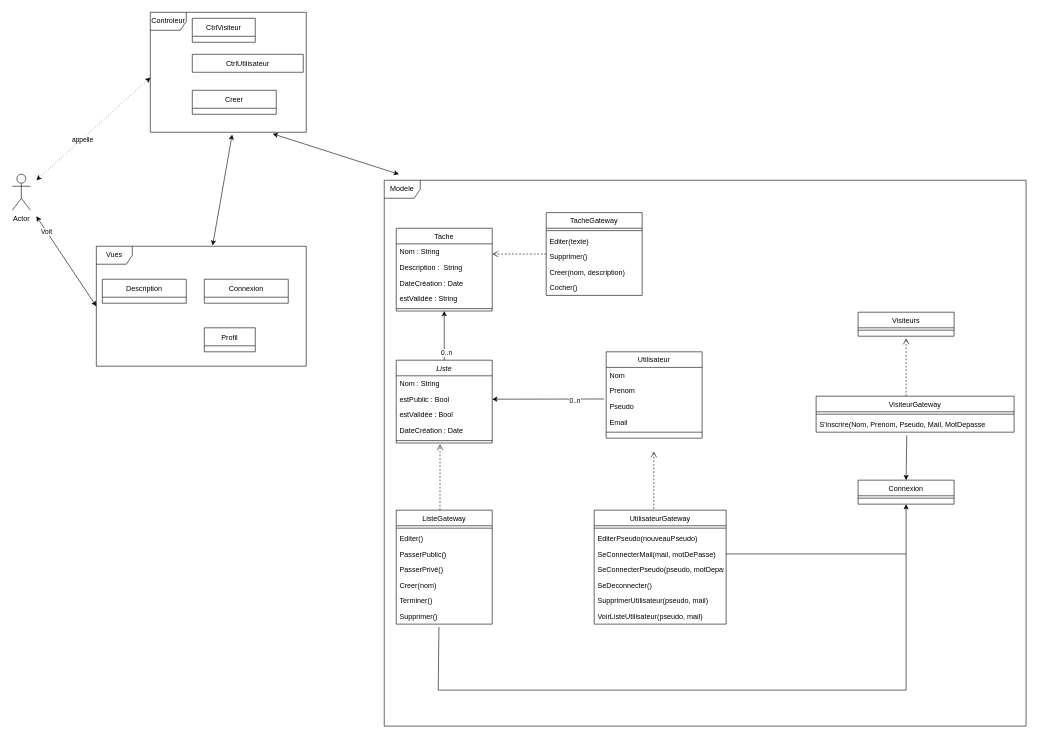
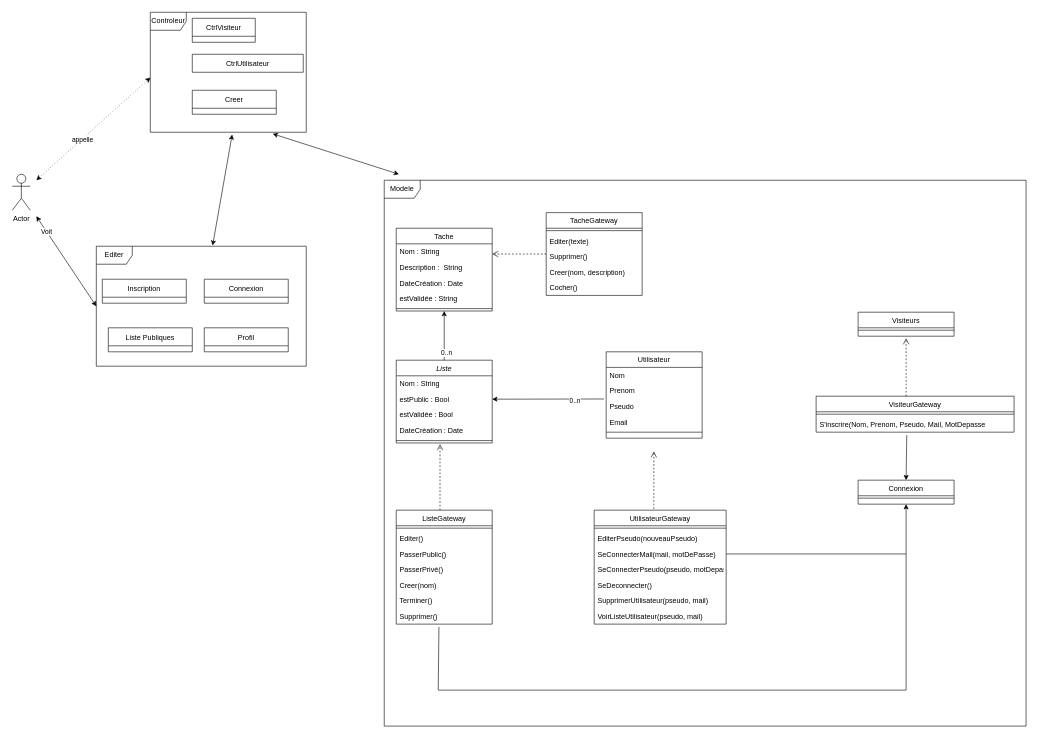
  <mxCell id="0" />
  <mxCell id="1" parent="0" />
  <mxCell id="2" value="Visiteurs" style="swimlane;fontStyle=0;align=center;verticalAlign=top;childLayout=stackLayout;horizontal=1;startSize=26;horizontalStack=0;resizeParent=1;resizeLast=0;collapsible=1;marginBottom=0;rounded=0;shadow=0;strokeWidth=1;" vertex="1" parent="1"><mxGeometry x="1430" y="520" width="160" height="40" as="geometry"><mxRectangle x="340" y="380" width="170" height="26" as="alternateBounds" /></mxGeometry></mxCell>
  <mxCell id="3" value="" style="line;html=1;strokeWidth=1;align=left;verticalAlign=middle;spacingTop=-1;spacingLeft=3;spacingRight=3;rotatable=0;labelPosition=right;points=[];portConstraint=eastwest;" vertex="1" parent="2"><mxGeometry y="26" width="160" height="8" as="geometry" /></mxCell>
  <mxCell id="4" value="Liste" style="swimlane;fontStyle=2;align=center;verticalAlign=top;childLayout=stackLayout;horizontal=1;startSize=26;horizontalStack=0;resizeParent=1;resizeLast=0;collapsible=1;marginBottom=0;rounded=0;shadow=0;strokeWidth=1;" vertex="1" parent="1"><mxGeometry x="660" y="600" width="160" height="138" as="geometry"><mxRectangle x="230" y="140" width="160" height="26" as="alternateBounds" /></mxGeometry></mxCell>
  <mxCell id="5" value="Nom : String" style="text;align=left;verticalAlign=top;spacingLeft=4;spacingRight=4;overflow=hidden;rotatable=0;points=[[0,0.5],[1,0.5]];portConstraint=eastwest;" vertex="1" parent="4"><mxGeometry y="26" width="160" height="26" as="geometry" /></mxCell>
  <mxCell id="6" value="estPublic : Bool" style="text;align=left;verticalAlign=top;spacingLeft=4;spacingRight=4;overflow=hidden;rotatable=0;points=[[0,0.5],[1,0.5]];portConstraint=eastwest;" vertex="1" parent="4"><mxGeometry y="52" width="160" height="26" as="geometry" /></mxCell>
  <mxCell id="7" value="estValidée : Bool" style="text;align=left;verticalAlign=top;spacingLeft=4;spacingRight=4;overflow=hidden;rotatable=0;points=[[0,0.5],[1,0.5]];portConstraint=eastwest;" vertex="1" parent="4"><mxGeometry y="78" width="160" height="26" as="geometry" /></mxCell>
  <mxCell id="8" value="DateCréation : Date" style="text;align=left;verticalAlign=top;spacingLeft=4;spacingRight=4;overflow=hidden;rotatable=0;points=[[0,0.5],[1,0.5]];portConstraint=eastwest;" vertex="1" parent="4"><mxGeometry y="104" width="160" height="26" as="geometry" /></mxCell>
  <mxCell id="9" value="" style="line;html=1;strokeWidth=1;align=left;verticalAlign=middle;spacingTop=-1;spacingLeft=3;spacingRight=3;rotatable=0;labelPosition=right;points=[];portConstraint=eastwest;" vertex="1" parent="4"><mxGeometry y="130" width="160" height="8" as="geometry" /></mxCell>
  <mxCell id="10" value="Utilisateur" style="swimlane;fontStyle=0;align=center;verticalAlign=top;childLayout=stackLayout;horizontal=1;startSize=26;horizontalStack=0;resizeParent=1;resizeLast=0;collapsible=1;marginBottom=0;rounded=0;shadow=0;strokeWidth=1;" vertex="1" parent="1"><mxGeometry x="1010" y="586" width="160" height="144" as="geometry"><mxRectangle x="130" y="380" width="160" height="26" as="alternateBounds" /></mxGeometry></mxCell>
  <mxCell id="11" value="Nom" style="text;align=left;verticalAlign=top;spacingLeft=4;spacingRight=4;overflow=hidden;rotatable=0;points=[[0,0.5],[1,0.5]];portConstraint=eastwest;" vertex="1" parent="10"><mxGeometry y="26" width="160" height="26" as="geometry" /></mxCell>
  <mxCell id="12" value="Prenom" style="text;align=left;verticalAlign=top;spacingLeft=4;spacingRight=4;overflow=hidden;rotatable=0;points=[[0,0.5],[1,0.5]];portConstraint=eastwest;rounded=0;shadow=0;html=0;" vertex="1" parent="10"><mxGeometry y="52" width="160" height="26" as="geometry" /></mxCell>
  <mxCell id="13" value="Pseudo" style="text;align=left;verticalAlign=top;spacingLeft=4;spacingRight=4;overflow=hidden;rotatable=0;points=[[0,0.5],[1,0.5]];portConstraint=eastwest;" vertex="1" parent="10"><mxGeometry y="78" width="160" height="26" as="geometry" /></mxCell>
  <mxCell id="14" value="Email" style="text;align=left;verticalAlign=top;spacingLeft=4;spacingRight=4;overflow=hidden;rotatable=0;points=[[0,0.5],[1,0.5]];portConstraint=eastwest;rounded=0;shadow=0;html=0;" vertex="1" parent="10"><mxGeometry y="104" width="160" height="26" as="geometry" /></mxCell>
  <mxCell id="15" value="" style="line;html=1;strokeWidth=1;align=left;verticalAlign=middle;spacingTop=-1;spacingLeft=3;spacingRight=3;rotatable=0;labelPosition=right;points=[];portConstraint=eastwest;" vertex="1" parent="10"><mxGeometry y="130" width="160" height="8" as="geometry" /></mxCell>
  <mxCell id="16" value="&#10;" style="text;align=left;verticalAlign=top;spacingLeft=4;spacingRight=4;overflow=hidden;rotatable=0;points=[[0,0.5],[1,0.5]];portConstraint=eastwest;" vertex="1" parent="10"><mxGeometry y="138" width="160" height="2" as="geometry" /></mxCell>
  <mxCell id="17" value="Tache" style="swimlane;fontStyle=0;align=center;verticalAlign=top;childLayout=stackLayout;horizontal=1;startSize=26;horizontalStack=0;resizeParent=1;resizeLast=0;collapsible=1;marginBottom=0;rounded=0;shadow=0;strokeWidth=1;" vertex="1" parent="1"><mxGeometry x="660" y="380" width="160" height="138" as="geometry"><mxRectangle x="340" y="380" width="170" height="26" as="alternateBounds" /></mxGeometry></mxCell>
  <mxCell id="18" value="Nom : String" style="text;align=left;verticalAlign=top;spacingLeft=4;spacingRight=4;overflow=hidden;rotatable=0;points=[[0,0.5],[1,0.5]];portConstraint=eastwest;" vertex="1" parent="17"><mxGeometry y="26" width="160" height="26" as="geometry" /></mxCell>
  <mxCell id="19" value="Description :  String" style="text;align=left;verticalAlign=top;spacingLeft=4;spacingRight=4;overflow=hidden;rotatable=0;points=[[0,0.5],[1,0.5]];portConstraint=eastwest;" vertex="1" parent="17"><mxGeometry y="52" width="160" height="26" as="geometry" /></mxCell>
  <mxCell id="20" value="DateCréation : Date" style="text;align=left;verticalAlign=top;spacingLeft=4;spacingRight=4;overflow=hidden;rotatable=0;points=[[0,0.5],[1,0.5]];portConstraint=eastwest;" vertex="1" parent="17"><mxGeometry y="78" width="160" height="26" as="geometry" /></mxCell>
  <mxCell id="21" value="estValidée : String" style="text;align=left;verticalAlign=top;spacingLeft=4;spacingRight=4;overflow=hidden;rotatable=0;points=[[0,0.5],[1,0.5]];portConstraint=eastwest;" vertex="1" parent="17"><mxGeometry y="104" width="160" height="26" as="geometry" /></mxCell>
  <mxCell id="22" value="" style="line;html=1;strokeWidth=1;align=left;verticalAlign=middle;spacingTop=-1;spacingLeft=3;spacingRight=3;rotatable=0;labelPosition=right;points=[];portConstraint=eastwest;" vertex="1" parent="17"><mxGeometry y="130" width="160" height="8" as="geometry" /></mxCell>
  <mxCell id="23" value="" style="endArrow=classic;html=1;rounded=0;exitX=0.5;exitY=0;exitDx=0;exitDy=0;entryX=0.5;entryY=1;entryDx=0;entryDy=0;" edge="1" parent="1" source="4" target="17"><mxGeometry width="50" height="50" relative="1" as="geometry"><mxPoint x="900" y="650" as="sourcePoint" /><mxPoint x="780" y="560" as="targetPoint" /></mxGeometry></mxCell>
  <mxCell id="24" value="0..n" style="edgeLabel;html=1;align=center;verticalAlign=middle;resizable=0;points=[];" vertex="1" connectable="0" parent="23"><mxGeometry x="-0.687" y="-3" relative="1" as="geometry"><mxPoint as="offset" /></mxGeometry></mxCell>
  <mxCell id="25" value="" style="endArrow=classic;html=1;rounded=0;entryX=1;entryY=0.5;entryDx=0;entryDy=0;exitX=-0.022;exitY=0.025;exitDx=0;exitDy=0;exitPerimeter=0;" edge="1" parent="1" source="13" target="6"><mxGeometry width="50" height="50" relative="1" as="geometry"><mxPoint x="1000" y="670" as="sourcePoint" /><mxPoint x="1010" y="670" as="targetPoint" /></mxGeometry></mxCell>
  <mxCell id="26" value="0..n" style="edgeLabel;html=1;align=center;verticalAlign=middle;resizable=0;points=[];" vertex="1" connectable="0" parent="25"><mxGeometry x="-0.474" y="3" relative="1" as="geometry"><mxPoint as="offset" /></mxGeometry></mxCell>
  <mxCell id="27" value="TacheGateway" style="swimlane;fontStyle=0;align=center;verticalAlign=top;childLayout=stackLayout;horizontal=1;startSize=26;horizontalStack=0;resizeParent=1;resizeLast=0;collapsible=1;marginBottom=0;rounded=0;shadow=0;strokeWidth=1;" vertex="1" parent="1"><mxGeometry x="910" y="354" width="160" height="138" as="geometry"><mxRectangle x="340" y="380" width="170" height="26" as="alternateBounds" /></mxGeometry></mxCell>
  <mxCell id="28" value="" style="line;html=1;strokeWidth=1;align=left;verticalAlign=middle;spacingTop=-1;spacingLeft=3;spacingRight=3;rotatable=0;labelPosition=right;points=[];portConstraint=eastwest;" vertex="1" parent="27"><mxGeometry y="26" width="160" height="8" as="geometry" /></mxCell>
  <mxCell id="29" value="Editer(texte)" style="text;align=left;verticalAlign=top;spacingLeft=4;spacingRight=4;overflow=hidden;rotatable=0;points=[[0,0.5],[1,0.5]];portConstraint=eastwest;" vertex="1" parent="27"><mxGeometry y="34" width="160" height="26" as="geometry" /></mxCell>
  <mxCell id="30" value="Supprimer()" style="text;align=left;verticalAlign=top;spacingLeft=4;spacingRight=4;overflow=hidden;rotatable=0;points=[[0,0.5],[1,0.5]];portConstraint=eastwest;" vertex="1" parent="27"><mxGeometry y="60" width="160" height="26" as="geometry" /></mxCell>
  <mxCell id="31" value="Creer(nom, description)" style="text;align=left;verticalAlign=top;spacingLeft=4;spacingRight=4;overflow=hidden;rotatable=0;points=[[0,0.5],[1,0.5]];portConstraint=eastwest;" vertex="1" parent="27"><mxGeometry y="86" width="160" height="26" as="geometry" /></mxCell>
  <mxCell id="32" value="Cocher()" style="text;align=left;verticalAlign=top;spacingLeft=4;spacingRight=4;overflow=hidden;rotatable=0;points=[[0,0.5],[1,0.5]];portConstraint=eastwest;" vertex="1" parent="27"><mxGeometry y="112" width="160" height="26" as="geometry" /></mxCell>
  <mxCell id="33" value="" style="html=1;verticalAlign=bottom;endArrow=open;dashed=1;endSize=8;rounded=0;exitX=0;exitY=0.5;exitDx=0;exitDy=0;" edge="1" parent="1" source="27"><mxGeometry relative="1" as="geometry"><mxPoint x="900" y="430" as="sourcePoint" /><mxPoint x="820" y="423" as="targetPoint" /></mxGeometry></mxCell>
  <mxCell id="34" value="ListeGateway" style="swimlane;fontStyle=0;align=center;verticalAlign=top;childLayout=stackLayout;horizontal=1;startSize=26;horizontalStack=0;resizeParent=1;resizeLast=0;collapsible=1;marginBottom=0;rounded=0;shadow=0;strokeWidth=1;" vertex="1" parent="1"><mxGeometry x="660" y="850" width="160" height="190" as="geometry"><mxRectangle x="340" y="380" width="170" height="26" as="alternateBounds" /></mxGeometry></mxCell>
  <mxCell id="35" value="" style="line;html=1;strokeWidth=1;align=left;verticalAlign=middle;spacingTop=-1;spacingLeft=3;spacingRight=3;rotatable=0;labelPosition=right;points=[];portConstraint=eastwest;" vertex="1" parent="34"><mxGeometry y="26" width="160" height="8" as="geometry" /></mxCell>
  <mxCell id="36" value="Editer()" style="text;align=left;verticalAlign=top;spacingLeft=4;spacingRight=4;overflow=hidden;rotatable=0;points=[[0,0.5],[1,0.5]];portConstraint=eastwest;" vertex="1" parent="34"><mxGeometry y="34" width="160" height="26" as="geometry" /></mxCell>
  <mxCell id="37" value="PasserPublic()" style="text;align=left;verticalAlign=top;spacingLeft=4;spacingRight=4;overflow=hidden;rotatable=0;points=[[0,0.5],[1,0.5]];portConstraint=eastwest;" vertex="1" parent="34"><mxGeometry y="60" width="160" height="26" as="geometry" /></mxCell>
  <mxCell id="38" value="PasserPrivé()" style="text;align=left;verticalAlign=top;spacingLeft=4;spacingRight=4;overflow=hidden;rotatable=0;points=[[0,0.5],[1,0.5]];portConstraint=eastwest;" vertex="1" parent="34"><mxGeometry y="86" width="160" height="26" as="geometry" /></mxCell>
  <mxCell id="39" value="Creer(nom)" style="text;align=left;verticalAlign=top;spacingLeft=4;spacingRight=4;overflow=hidden;rotatable=0;points=[[0,0.5],[1,0.5]];portConstraint=eastwest;" vertex="1" parent="34"><mxGeometry y="112" width="160" height="26" as="geometry" /></mxCell>
  <mxCell id="40" value="Terminer()" style="text;align=left;verticalAlign=top;spacingLeft=4;spacingRight=4;overflow=hidden;rotatable=0;points=[[0,0.5],[1,0.5]];portConstraint=eastwest;" vertex="1" parent="34"><mxGeometry y="138" width="160" height="26" as="geometry" /></mxCell>
  <mxCell id="41" value="Supprimer()" style="text;align=left;verticalAlign=top;spacingLeft=4;spacingRight=4;overflow=hidden;rotatable=0;points=[[0,0.5],[1,0.5]];portConstraint=eastwest;" vertex="1" parent="34"><mxGeometry y="164" width="160" height="26" as="geometry" /></mxCell>
  <mxCell id="42" value="" style="html=1;verticalAlign=bottom;endArrow=open;dashed=1;endSize=8;rounded=0;exitX=0.456;exitY=0;exitDx=0;exitDy=0;exitPerimeter=0;" edge="1" parent="1" source="34"><mxGeometry relative="1" as="geometry"><mxPoint x="910" y="830" as="sourcePoint" /><mxPoint x="733" y="740" as="targetPoint" /></mxGeometry></mxCell>
  <mxCell id="43" value="UtilisateurGateway" style="swimlane;fontStyle=0;align=center;verticalAlign=top;childLayout=stackLayout;horizontal=1;startSize=26;horizontalStack=0;resizeParent=1;resizeLast=0;collapsible=1;marginBottom=0;rounded=0;shadow=0;strokeWidth=1;" vertex="1" parent="1"><mxGeometry x="990" y="850" width="220" height="190" as="geometry"><mxRectangle x="340" y="380" width="170" height="26" as="alternateBounds" /></mxGeometry></mxCell>
  <mxCell id="44" value="" style="line;html=1;strokeWidth=1;align=left;verticalAlign=middle;spacingTop=-1;spacingLeft=3;spacingRight=3;rotatable=0;labelPosition=right;points=[];portConstraint=eastwest;" vertex="1" parent="43"><mxGeometry y="26" width="220" height="8" as="geometry" /></mxCell>
  <mxCell id="45" value="EditerPseudo(nouveauPseudo)" style="text;align=left;verticalAlign=top;spacingLeft=4;spacingRight=4;overflow=hidden;rotatable=0;points=[[0,0.5],[1,0.5]];portConstraint=eastwest;" vertex="1" parent="43"><mxGeometry y="34" width="220" height="26" as="geometry" /></mxCell>
  <mxCell id="46" value="SeConnecterMail(mail, motDePasse)" style="text;align=left;verticalAlign=top;spacingLeft=4;spacingRight=4;overflow=hidden;rotatable=0;points=[[0,0.5],[1,0.5]];portConstraint=eastwest;" vertex="1" parent="43"><mxGeometry y="60" width="220" height="26" as="geometry" /></mxCell>
  <mxCell id="47" value="SeConnecterPseudo(pseudo, motDepasse)" style="text;align=left;verticalAlign=top;spacingLeft=4;spacingRight=4;overflow=hidden;rotatable=0;points=[[0,0.5],[1,0.5]];portConstraint=eastwest;" vertex="1" parent="43"><mxGeometry y="86" width="220" height="26" as="geometry" /></mxCell>
  <mxCell id="48" value="SeDeconnecter()" style="text;align=left;verticalAlign=top;spacingLeft=4;spacingRight=4;overflow=hidden;rotatable=0;points=[[0,0.5],[1,0.5]];portConstraint=eastwest;" vertex="1" parent="43"><mxGeometry y="112" width="220" height="26" as="geometry" /></mxCell>
  <mxCell id="49" value="SupprimerUtilisateur(pseudo, mail)" style="text;align=left;verticalAlign=top;spacingLeft=4;spacingRight=4;overflow=hidden;rotatable=0;points=[[0,0.5],[1,0.5]];portConstraint=eastwest;" vertex="1" parent="43"><mxGeometry y="138" width="220" height="26" as="geometry" /></mxCell>
  <mxCell id="50" value="VoirListeUtilisateur(pseudo, mail)" style="text;align=left;verticalAlign=top;spacingLeft=4;spacingRight=4;overflow=hidden;rotatable=0;points=[[0,0.5],[1,0.5]];portConstraint=eastwest;" vertex="1" parent="43"><mxGeometry y="164" width="220" height="26" as="geometry" /></mxCell>
  <mxCell id="51" value="" style="html=1;verticalAlign=bottom;endArrow=open;dashed=1;endSize=8;rounded=0;exitX=0.452;exitY=-0.01;exitDx=0;exitDy=0;exitPerimeter=0;" edge="1" parent="1" source="43"><mxGeometry relative="1" as="geometry"><mxPoint x="1090" y="840" as="sourcePoint" /><mxPoint x="1089.45" y="752" as="targetPoint" /></mxGeometry></mxCell>
  <mxCell id="52" value="VisiteurGateway" style="swimlane;fontStyle=0;align=center;verticalAlign=top;childLayout=stackLayout;horizontal=1;startSize=26;horizontalStack=0;resizeParent=1;resizeLast=0;collapsible=1;marginBottom=0;rounded=0;shadow=0;strokeWidth=1;" vertex="1" parent="1"><mxGeometry x="1360" y="660" width="330" height="60" as="geometry"><mxRectangle x="340" y="380" width="170" height="26" as="alternateBounds" /></mxGeometry></mxCell>
  <mxCell id="53" value="" style="line;html=1;strokeWidth=1;align=left;verticalAlign=middle;spacingTop=-1;spacingLeft=3;spacingRight=3;rotatable=0;labelPosition=right;points=[];portConstraint=eastwest;" vertex="1" parent="52"><mxGeometry y="26" width="330" height="8" as="geometry" /></mxCell>
  <mxCell id="54" value="S'inscrire(Nom, Prenom, Pseudo, Mail, MotDepasse" style="text;align=left;verticalAlign=top;spacingLeft=4;spacingRight=4;overflow=hidden;rotatable=0;points=[[0,0.5],[1,0.5]];portConstraint=eastwest;" vertex="1" parent="52"><mxGeometry y="34" width="330" height="26" as="geometry" /></mxCell>
  <mxCell id="55" value="" style="html=1;verticalAlign=bottom;endArrow=open;dashed=1;endSize=8;rounded=0;exitX=0.452;exitY=-0.01;exitDx=0;exitDy=0;exitPerimeter=0;" edge="1" parent="1"><mxGeometry relative="1" as="geometry"><mxPoint x="1510" y="660" as="sourcePoint" /><mxPoint x="1510.01" y="563.4" as="targetPoint" /></mxGeometry></mxCell>
  <mxCell id="56" value="Connexion" style="swimlane;fontStyle=0;align=center;verticalAlign=top;childLayout=stackLayout;horizontal=1;startSize=26;horizontalStack=0;resizeParent=1;resizeLast=0;collapsible=1;marginBottom=0;rounded=0;shadow=0;strokeWidth=1;" vertex="1" parent="1"><mxGeometry x="1430" y="800" width="160" height="40" as="geometry"><mxRectangle x="340" y="380" width="170" height="26" as="alternateBounds" /></mxGeometry></mxCell>
  <mxCell id="57" value="" style="line;html=1;strokeWidth=1;align=left;verticalAlign=middle;spacingTop=-1;spacingLeft=3;spacingRight=3;rotatable=0;labelPosition=right;points=[];portConstraint=eastwest;" vertex="1" parent="56"><mxGeometry y="26" width="160" height="8" as="geometry" /></mxCell>
  <mxCell id="58" value="" style="endArrow=classic;html=1;rounded=0;exitX=0.445;exitY=1.179;exitDx=0;exitDy=0;exitPerimeter=0;entryX=0.5;entryY=1;entryDx=0;entryDy=0;" edge="1" parent="1" source="41" target="56"><mxGeometry width="50" height="50" relative="1" as="geometry"><mxPoint x="830" y="1120" as="sourcePoint" /><mxPoint x="1500" y="1150" as="targetPoint" /><Array as="points"><mxPoint x="730" y="1150" /><mxPoint x="1510" y="1150" /></Array></mxGeometry></mxCell>
  <mxCell id="59" value="" style="endArrow=none;html=1;rounded=0;exitX=1;exitY=0.5;exitDx=0;exitDy=0;" edge="1" parent="1" source="46"><mxGeometry width="50" height="50" relative="1" as="geometry"><mxPoint x="1360" y="950" as="sourcePoint" /><mxPoint x="1510" y="923" as="targetPoint" /></mxGeometry></mxCell>
  <mxCell id="60" value="" style="endArrow=classic;html=1;rounded=0;exitX=0.458;exitY=1.192;exitDx=0;exitDy=0;exitPerimeter=0;entryX=0.5;entryY=0;entryDx=0;entryDy=0;" edge="1" parent="1" source="54" target="56"><mxGeometry width="50" height="50" relative="1" as="geometry"><mxPoint x="1470" y="740" as="sourcePoint" /><mxPoint x="1520" y="690" as="targetPoint" /></mxGeometry></mxCell>
  <mxCell id="61" value="Controleur" style="shape=umlFrame;whiteSpace=wrap;html=1;" vertex="1" parent="1"><mxGeometry x="250" y="20" width="260" height="200" as="geometry" /></mxCell>
  <mxCell id="62" value="CtrlUtilisateur" style="swimlane;fontStyle=0;childLayout=stackLayout;horizontal=1;startSize=30;horizontalStack=0;resizeParent=1;resizeParentMax=0;resizeLast=0;collapsible=1;marginBottom=0;" vertex="1" parent="1"><mxGeometry x="320" y="90" width="185" height="30" as="geometry" /></mxCell>
  <mxCell id="63" value="CtrlVisiteur" style="swimlane;fontStyle=0;childLayout=stackLayout;horizontal=1;startSize=30;horizontalStack=0;resizeParent=1;resizeParentMax=0;resizeLast=0;collapsible=1;marginBottom=0;" vertex="1" parent="1"><mxGeometry x="320" y="30" width="105" height="40" as="geometry" /></mxCell>
  <mxCell id="64" value="Creer" style="swimlane;fontStyle=0;childLayout=stackLayout;horizontal=1;startSize=30;horizontalStack=0;resizeParent=1;resizeParentMax=0;resizeLast=0;collapsible=1;marginBottom=0;" vertex="1" parent="1"><mxGeometry x="320" y="150" width="140" height="40" as="geometry" /></mxCell>
  <mxCell id="65" value="" style="endArrow=classic;startArrow=classic;html=1;rounded=0;entryX=0.785;entryY=1.013;entryDx=0;entryDy=0;entryPerimeter=0;exitX=0.063;exitY=0;exitDx=0;exitDy=0;exitPerimeter=0;" edge="1" parent="1" target="61"><mxGeometry width="50" height="50" relative="1" as="geometry"><mxPoint x="664.5" y="290" as="sourcePoint" /><mxPoint x="330" y="410" as="targetPoint" /></mxGeometry></mxCell>
- <mxCell id="66" value="Vues" style="shape=umlFrame;whiteSpace=wrap;html=1;" vertex="1" parent="1"><mxGeometry x="160" y="410" width="350" height="200" as="geometry" /></mxCell>
- <mxCell id="67" value="Description" style="swimlane;fontStyle=0;childLayout=stackLayout;horizontal=1;startSize=30;horizontalStack=0;resizeParent=1;resizeParentMax=0;resizeLast=0;collapsible=1;marginBottom=0;" vertex="1" parent="1"><mxGeometry x="170" y="465" width="140" height="40" as="geometry" /></mxCell>
+ <mxCell id="66" value="Editer" style="shape=umlFrame;whiteSpace=wrap;html=1;" vertex="1" parent="1"><mxGeometry x="160" y="410" width="350" height="200" as="geometry" /></mxCell>
+ <mxCell id="67" value="Inscription" style="swimlane;fontStyle=0;childLayout=stackLayout;horizontal=1;startSize=30;horizontalStack=0;resizeParent=1;resizeParentMax=0;resizeLast=0;collapsible=1;marginBottom=0;" vertex="1" parent="1"><mxGeometry x="170" y="465" width="140" height="40" as="geometry" /></mxCell>
  <mxCell id="68" value="Connexion" style="swimlane;fontStyle=0;childLayout=stackLayout;horizontal=1;startSize=30;horizontalStack=0;resizeParent=1;resizeParentMax=0;resizeLast=0;collapsible=1;marginBottom=0;" vertex="1" parent="1"><mxGeometry x="340" y="465" width="140" height="40" as="geometry" /></mxCell>
- <mxCell id="70" value="Profil" style="swimlane;fontStyle=0;childLayout=stackLayout;horizontal=1;startSize=30;horizontalStack=0;resizeParent=1;resizeParentMax=0;resizeLast=0;collapsible=1;marginBottom=0;" vertex="1" parent="1"><mxGeometry x="340" y="546" width="85" height="40" as="geometry" /></mxCell>
+ <mxCell id="69" value="Liste Publiques" style="swimlane;fontStyle=0;childLayout=stackLayout;horizontal=1;startSize=30;horizontalStack=0;resizeParent=1;resizeParentMax=0;resizeLast=0;collapsible=1;marginBottom=0;" vertex="1" parent="1"><mxGeometry x="180" y="546" width="140" height="40" as="geometry" /></mxCell>
+ <mxCell id="70" value="Profil" style="swimlane;fontStyle=0;childLayout=stackLayout;horizontal=1;startSize=30;horizontalStack=0;resizeParent=1;resizeParentMax=0;resizeLast=0;collapsible=1;marginBottom=0;" vertex="1" parent="1"><mxGeometry x="340" y="546" width="140" height="40" as="geometry" /></mxCell>
  <mxCell id="71" value="" style="endArrow=classic;startArrow=classic;html=1;rounded=0;entryX=0.525;entryY=1.019;entryDx=0;entryDy=0;entryPerimeter=0;exitX=0.554;exitY=-0.006;exitDx=0;exitDy=0;exitPerimeter=0;" edge="1" parent="1" source="66" target="61"><mxGeometry width="50" height="50" relative="1" as="geometry"><mxPoint x="20" y="480" as="sourcePoint" /><mxPoint x="70" y="430" as="targetPoint" /></mxGeometry></mxCell>
  <mxCell id="72" value="" style="endArrow=classic;startArrow=classic;html=1;rounded=0;entryX=0.001;entryY=0.544;entryDx=0;entryDy=0;entryPerimeter=0;dashed=1;dashPattern=1 4;" edge="1" parent="1" target="61"><mxGeometry width="50" height="50" relative="1" as="geometry"><mxPoint x="60" y="300" as="sourcePoint" /><mxPoint x="70" y="470" as="targetPoint" /></mxGeometry></mxCell>
  <mxCell id="73" value="appelle" style="edgeLabel;html=1;align=center;verticalAlign=middle;resizable=0;points=[];" vertex="1" connectable="0" parent="72"><mxGeometry x="-0.196" relative="1" as="geometry"><mxPoint as="offset" /></mxGeometry></mxCell>
  <mxCell id="74" value="Actor" style="shape=umlActor;verticalLabelPosition=bottom;verticalAlign=top;html=1;outlineConnect=0;" vertex="1" parent="1"><mxGeometry x="20" y="290" width="30" height="60" as="geometry" /></mxCell>
  <mxCell id="75" value="" style="endArrow=classic;startArrow=classic;html=1;rounded=0;exitX=0;exitY=0.5;exitDx=0;exitDy=0;exitPerimeter=0;" edge="1" parent="1" source="66"><mxGeometry width="50" height="50" relative="1" as="geometry"><mxPoint x="20" y="520" as="sourcePoint" /><mxPoint x="60" y="360" as="targetPoint" /></mxGeometry></mxCell>
  <mxCell id="76" value="Voit" style="edgeLabel;html=1;align=center;verticalAlign=middle;resizable=0;points=[];" vertex="1" connectable="0" parent="75"><mxGeometry x="0.656" y="1" relative="1" as="geometry"><mxPoint y="-1" as="offset" /></mxGeometry></mxCell>
  <mxCell id="77" value="Modele" style="shape=umlFrame;whiteSpace=wrap;html=1;" vertex="1" parent="1"><mxGeometry x="640" y="300" width="1070" height="910" as="geometry" /></mxCell>
